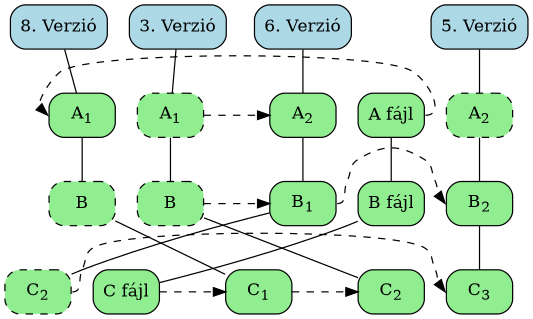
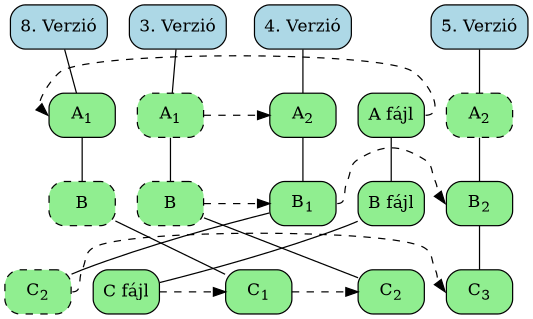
  digraph {
    rankdir=TD
    node [fillcolor=lightgreen shape=rect style="rounded, filled"]
    edge [dir=none]
    n1 [fillcolor=lightblue label="8. Verzió"]
    n2 [fillcolor=lightblue label="3. Verzió"]
-   n3 [fillcolor=lightblue label="6. Verzió"]
+   n3 [fillcolor=lightblue label="4. Verzió"]
    n4 [fillcolor=lightblue label="5. Verzió"]
    n5 [label="A fájl"]
    n6 [label=<A<sub>1</sub>>]
    n7 [label=<A<sub>1</sub>> style="rounded, filled, dashed"]
    n8 [label=<A<sub>2</sub>>]
    n9 [label=<A<sub>2</sub>> style="rounded, filled, dashed"]
    n10 [label="B fájl"]
    n11 [label=B style="rounded, filled, dashed"]
    n12 [label=B style="rounded, filled, dashed"]
    n13 [label=<B<sub>1</sub>>]
    n14 [label=<B<sub>2</sub>>]
    n15 [label="C fájl"]
    n16 [label=<C<sub>1</sub>>]
    n17 [label=<C<sub>2</sub>>]
    n18 [label=<C<sub>2</sub>> style="rounded, filled, dashed"]
    n19 [label=<C<sub>3</sub>>]
    subgraph sub_1 {
      rank=same
      n1
      n2
      n3
      n4
    }
    subgraph sub_2 {
      rank=same
      n5
      n6
      n7
      n8
      n9
    }
    subgraph sub_3 {
      rank=same
      n10
      n11
      n12
      n13
      n14
    }
    subgraph sub_4 {
      rank=same
      n15
      n16
      n17
      n18
      n19
    }
    n1 -> n6
    n2 -> n7
    n3 -> n8
    n4 -> n9
    n5 -> n6 [headport=w minlen=3 style=dashed tailport=e dir=""]
    n5 -> n10
    n6 -> n11
    n7 -> n8 [headport=w minlen=3 style=dashed tailport=e dir=""]
    n7 -> n12
    n8 -> n13
    n9 -> n14
    n10 -> n15
    n11 -> n16
    n12 -> n13 [headport=w minlen=3 style=dashed tailport=e dir=""]
    n12 -> n17
    n13 -> n14 [headport=w minlen=3 style=dashed tailport=e dir=""]
    n13 -> n18
    n14 -> n19
    n15 -> n16 [headport=w minlen=3 style=dashed tailport=e dir=""]
    n16 -> n17 [headport=w minlen=3 style=dashed tailport=e dir=""]
    n18 -> n19 [headport=w minlen=3 style=dashed tailport=e dir=""]
  }
